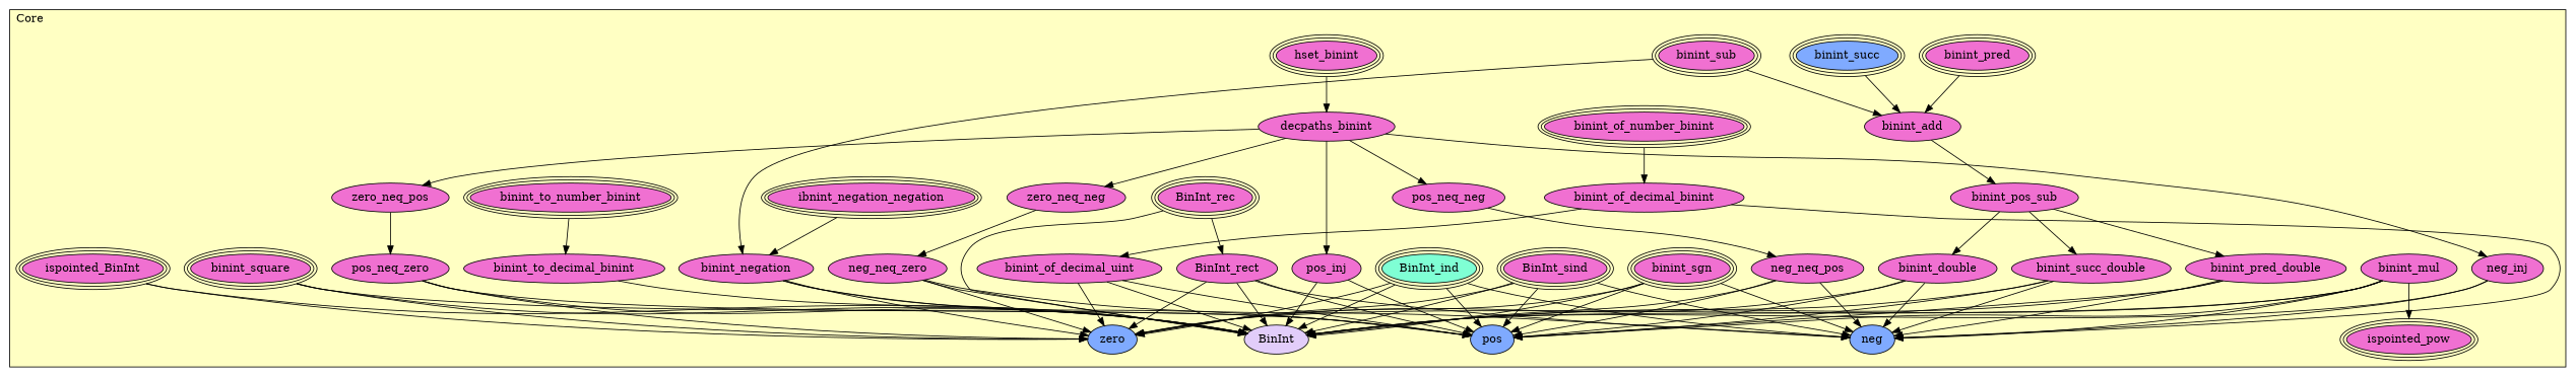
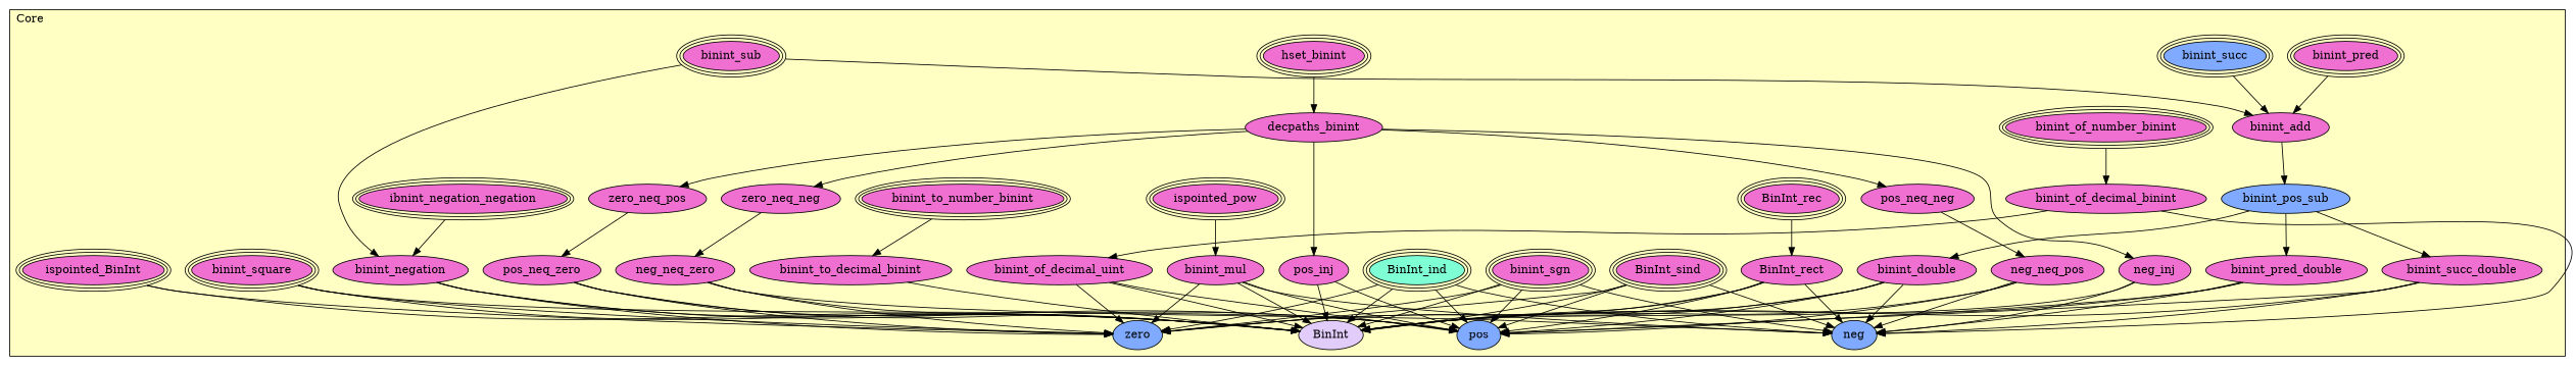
  digraph {
    node [fillcolor="#F070D1" style=filled]
    n1 [label=hset_binint peripheries=3]
    n2 [label=decpaths_binint]
    n3 [label=binint_sgn peripheries=3]
    n4 [label=binint_square peripheries=3]
    n5 [label=ispointed_pow peripheries=3]
    n6 [label=binint_mul]
    n7 [label=binint_sub peripheries=3]
    n8 [label=binint_pred peripheries=3]
    n9 [fillcolor="#7FAAFF" label=binint_succ peripheries=3]
    n10 [label=binint_add]
    n11 [label=ibnint_negation_negation peripheries=3]
    n12 [label=binint_negation]
-   n13 [label=binint_pos_sub]
+   n13 [fillcolor="#7FAAFF" label=binint_pos_sub]
    n14 [label=binint_pred_double]
    n15 [label=binint_succ_double]
    n16 [label=binint_double]
    n17 [label=binint_of_number_binint peripheries=3]
    n18 [label=binint_of_decimal_binint]
    n19 [label=binint_of_decimal_uint]
    n20 [label=binint_to_number_binint peripheries=3]
    n21 [label=binint_to_decimal_binint]
    n22 [label=pos_neq_neg]
    n23 [label=zero_neq_pos]
    n24 [label=zero_neq_neg]
    n25 [label=neg_neq_pos]
    n26 [label=pos_neq_zero]
    n27 [label=neg_neq_zero]
    n28 [label=pos_inj]
    n29 [label=neg_inj]
    n30 [label=ispointed_BinInt peripheries=3]
    n31 [label=BinInt_sind peripheries=3]
    n32 [label=BinInt_rec peripheries=3]
    n33 [fillcolor="#7FFFD4" label=BinInt_ind peripheries=3]
    n34 [label=BinInt_rect]
    n35 [fillcolor="#7FAAFF" label=pos]
    n36 [fillcolor="#7FAAFF" label=zero]
    n37 [fillcolor="#7FAAFF" label=neg]
    n38 [fillcolor="#E2CDFA" label=BinInt]
    subgraph cluster_1 {
      fillcolor="#FFFFC3"
      label=Core
      labeljust=l
      style=filled
      n1
      n2
      n3
      n4
      n5
      n6
      n7
      n8
      n9
      n10
      n11
      n12
      n13
      n14
      n15
      n16
      n17
      n18
      n19
      n20
      n21
      n22
      n23
      n24
      n25
      n26
      n27
      n28
      n29
      n30
      n31
      n32
      n33
      n34
      n35
      n36
      n37
      n38
    }
    n1 -> n2
    n2 -> n22
    n2 -> n23
    n2 -> n24
    n2 -> n28
    n2 -> n29
    n3 -> n35
    n3 -> n36
    n3 -> n37
    n3 -> n38
    n4 -> n35
    n4 -> n36
    n4 -> n38
-   n6 -> n5
+   n5 -> n6
    n6 -> n35
    n6 -> n36
    n6 -> n37
    n6 -> n38
    n7 -> n10
    n7 -> n12
    n8 -> n10
    n9 -> n10
    n10 -> n13
    n11 -> n12
    n12 -> n35
    n12 -> n36
    n12 -> n38
    n13 -> n14
    n13 -> n15
    n13 -> n16
    n14 -> n35
    n14 -> n37
    n14 -> n38
    n15 -> n35
    n15 -> n37
    n15 -> n38
    n16 -> n35
    n16 -> n36
    n16 -> n37
-   n32 -> n38
+   n16 -> n38
    n17 -> n18
    n18 -> n19
    n18 -> n37
    n19 -> n35
    n19 -> n36
    n19 -> n38
    n20 -> n21
    n21 -> n38
    n22 -> n25
    n23 -> n26
    n24 -> n27
    n25 -> n35
    n25 -> n37
    n25 -> n38
    n26 -> n35
    n26 -> n36
    n26 -> n38
    n27 -> n36
    n27 -> n37
    n27 -> n38
    n28 -> n35
    n28 -> n38
    n29 -> n37
    n29 -> n38
    n30 -> n36
    n30 -> n38
    n31 -> n35
    n31 -> n36
    n31 -> n37
    n31 -> n38
    n32 -> n34
    n33 -> n35
    n33 -> n36
    n33 -> n37
    n33 -> n38
    n34 -> n35
    n34 -> n36
    n34 -> n37
    n34 -> n38
  }
